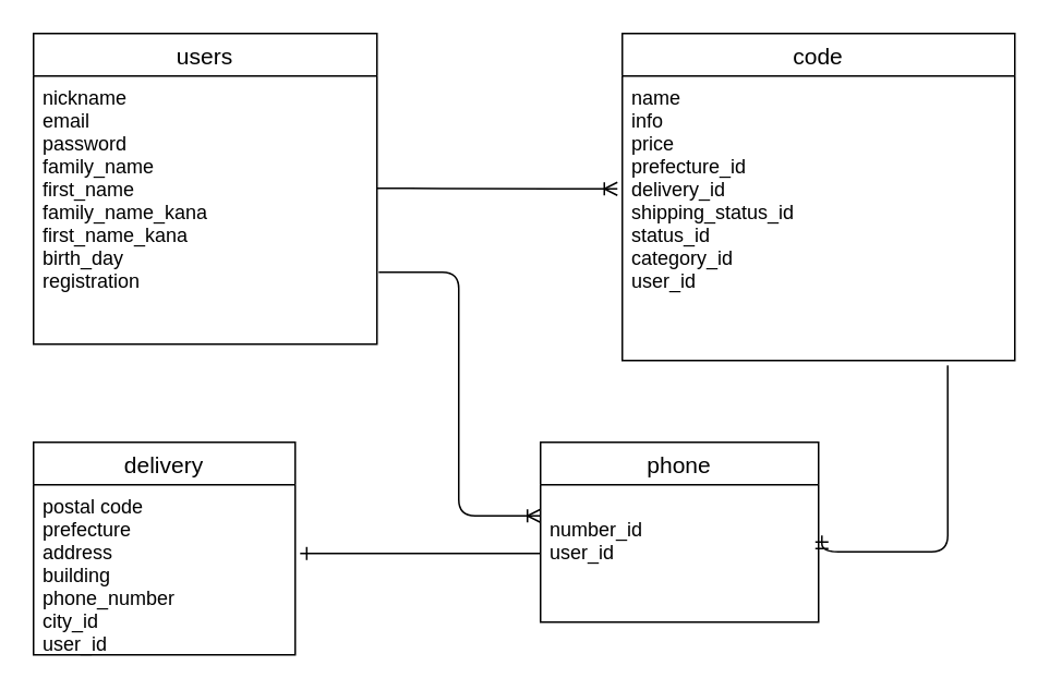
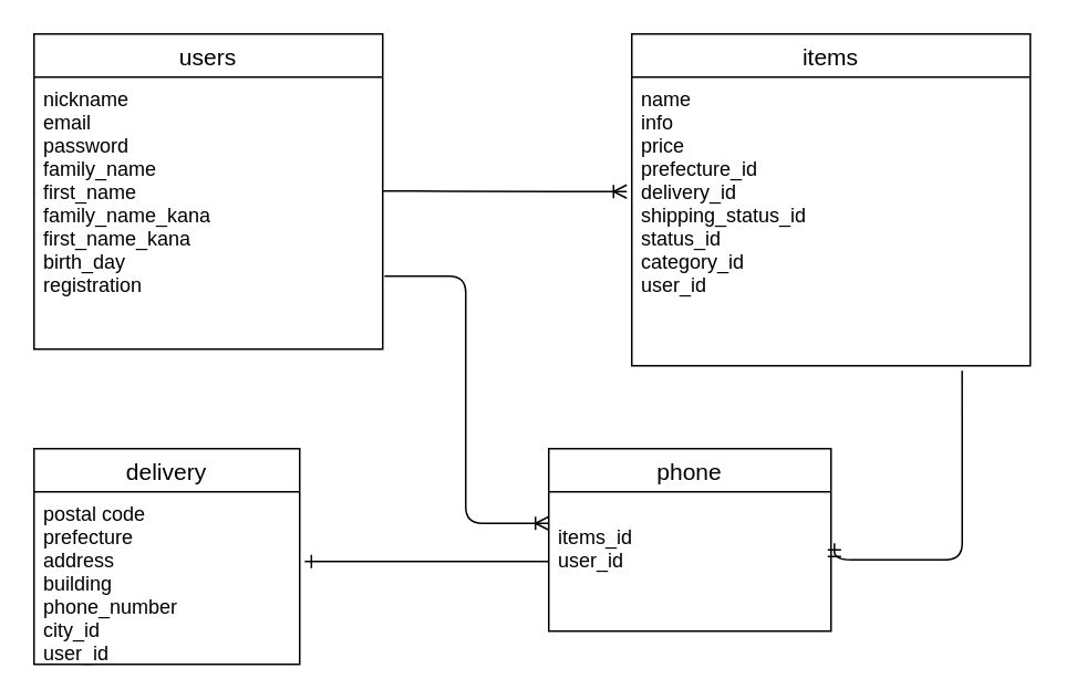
  <mxCell id="0" />
  <mxCell id="1" parent="0" />
  <mxCell id="2" value="users" style="swimlane;fontStyle=0;childLayout=stackLayout;horizontal=1;startSize=26;horizontalStack=0;resizeParent=1;resizeParentMax=0;resizeLast=0;collapsible=1;marginBottom=0;align=center;fontSize=14;" vertex="1" parent="1"><mxGeometry x="20" y="20" width="210" height="190" as="geometry" /></mxCell>
  <mxCell id="3" value="nickname&#10;email&#10;password&#10;family_name&#10;first_name&#10;family_name_kana&#10;first_name_kana&#10;birth_day&#10;registration&#10;" style="text;strokeColor=none;fillColor=none;spacingLeft=4;spacingRight=4;overflow=hidden;rotatable=0;points=[[0,0.5],[1,0.5]];portConstraint=eastwest;fontSize=12;" vertex="1" parent="2"><mxGeometry y="26" width="210" height="164" as="geometry" /></mxCell>
- <mxCell id="4" value="code" style="swimlane;fontStyle=0;childLayout=stackLayout;horizontal=1;startSize=26;horizontalStack=0;resizeParent=1;resizeParentMax=0;resizeLast=0;collapsible=1;marginBottom=0;align=center;fontSize=14;" vertex="1" parent="1"><mxGeometry x="380" y="20" width="240" height="200" as="geometry" /></mxCell>
+ <mxCell id="4" value="items" style="swimlane;fontStyle=0;childLayout=stackLayout;horizontal=1;startSize=26;horizontalStack=0;resizeParent=1;resizeParentMax=0;resizeLast=0;collapsible=1;marginBottom=0;align=center;fontSize=14;" vertex="1" parent="1"><mxGeometry x="380" y="20" width="240" height="200" as="geometry" /></mxCell>
  <mxCell id="5" value="name&#10;info&#10;price&#10;prefecture_id&#10;delivery_id&#10;shipping_status_id&#10;status_id&#10;category_id&#10;user_id&#10;&#10;&#10;&#10;&#10;&#10;" style="text;strokeColor=none;fillColor=none;spacingLeft=4;spacingRight=4;overflow=hidden;rotatable=0;points=[[0,0.5],[1,0.5]];portConstraint=eastwest;fontSize=12;" vertex="1" parent="4"><mxGeometry y="26" width="240" height="174" as="geometry" /></mxCell>
  <mxCell id="6" value="" style="edgeStyle=entityRelationEdgeStyle;fontSize=12;html=1;endArrow=ERoneToMany;exitX=1.01;exitY=0.313;exitDx=0;exitDy=0;exitPerimeter=0;" edge="1" parent="1"><mxGeometry width="100" height="100" relative="1" as="geometry"><mxPoint x="230" y="114.732" as="sourcePoint" /><mxPoint x="377" y="115" as="targetPoint" /></mxGeometry></mxCell>
  <mxCell id="7" value="phone" style="swimlane;fontStyle=0;childLayout=stackLayout;horizontal=1;startSize=26;horizontalStack=0;resizeParent=1;resizeParentMax=0;resizeLast=0;collapsible=1;marginBottom=0;align=center;fontSize=14;" vertex="1" parent="1"><mxGeometry x="330" y="270" width="170" height="110" as="geometry" /></mxCell>
- <mxCell id="8" value="&#10;number_id&#10;user_id" style="text;strokeColor=none;fillColor=none;spacingLeft=4;spacingRight=4;overflow=hidden;rotatable=0;points=[[0,0.5],[1,0.5]];portConstraint=eastwest;fontSize=12;" vertex="1" parent="7"><mxGeometry y="26" width="170" height="84" as="geometry" /></mxCell>
+ <mxCell id="8" value="&#10;items_id&#10;user_id" style="text;strokeColor=none;fillColor=none;spacingLeft=4;spacingRight=4;overflow=hidden;rotatable=0;points=[[0,0.5],[1,0.5]];portConstraint=eastwest;fontSize=12;" vertex="1" parent="7"><mxGeometry y="26" width="170" height="84" as="geometry" /></mxCell>
  <mxCell id="9" value="delivery" style="swimlane;fontStyle=0;childLayout=stackLayout;horizontal=1;startSize=26;horizontalStack=0;resizeParent=1;resizeParentMax=0;resizeLast=0;collapsible=1;marginBottom=0;align=center;fontSize=14;" vertex="1" parent="1"><mxGeometry x="20" y="270" width="160" height="130" as="geometry" /></mxCell>
  <mxCell id="10" value="postal code&#10;prefecture&#10;address&#10;building&#10;phone_number&#10;city_id&#10;user_id&#10;&#10;&#10;&#10;&#10;" style="text;strokeColor=none;fillColor=none;spacingLeft=4;spacingRight=4;overflow=hidden;rotatable=0;points=[[0,0.5],[1,0.5]];portConstraint=eastwest;fontSize=12;" vertex="1" parent="9"><mxGeometry y="26" width="160" height="104" as="geometry" /></mxCell>
  <mxCell id="11" value="" style="fontSize=12;html=1;endArrow=ERone;endFill=1;entryX=1.019;entryY=0.404;entryDx=0;entryDy=0;entryPerimeter=0;exitX=0;exitY=0.5;exitDx=0;exitDy=0;" edge="1" parent="1" source="8" target="10"><mxGeometry width="100" height="100" relative="1" as="geometry"><mxPoint x="310" y="388" as="sourcePoint" /><mxPoint x="370" y="400" as="targetPoint" /></mxGeometry></mxCell>
  <mxCell id="12" value="" style="fontSize=12;html=1;endArrow=ERmandOne;edgeStyle=orthogonalEdgeStyle;entryX=1.012;entryY=0.369;entryDx=0;entryDy=0;entryPerimeter=0;exitX=0.829;exitY=1.017;exitDx=0;exitDy=0;exitPerimeter=0;" edge="1" parent="1" source="5" target="8"><mxGeometry width="100" height="100" relative="1" as="geometry"><mxPoint x="580" y="220" as="sourcePoint" /><mxPoint x="510" y="375" as="targetPoint" /><Array as="points"><mxPoint x="579" y="337" /></Array></mxGeometry></mxCell>
  <mxCell id="13" value="" style="edgeStyle=orthogonalEdgeStyle;fontSize=12;html=1;endArrow=ERoneToMany;entryX=0;entryY=0.226;entryDx=0;entryDy=0;entryPerimeter=0;exitX=1.005;exitY=0.732;exitDx=0;exitDy=0;exitPerimeter=0;" edge="1" parent="1" source="3" target="8"><mxGeometry width="100" height="100" relative="1" as="geometry"><mxPoint x="180" y="250" as="sourcePoint" /><mxPoint x="400" y="250" as="targetPoint" /></mxGeometry></mxCell>
